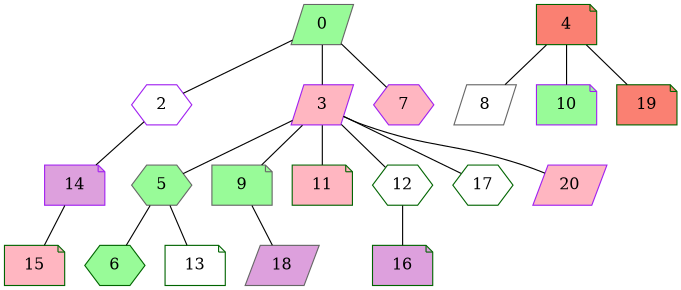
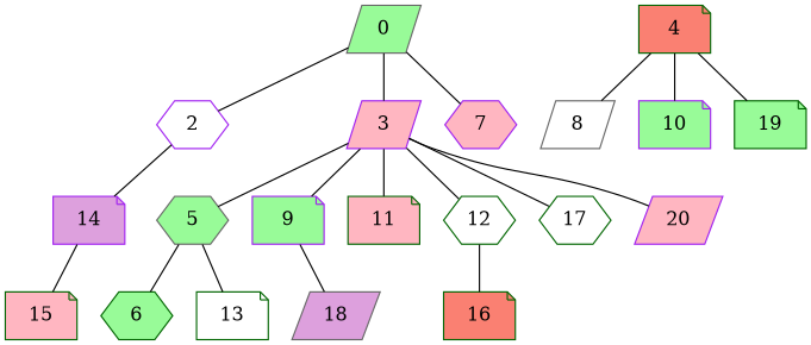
  graph {
    node [color=darkgreen fillcolor=palegreen shape=note style=filled]
    n1 [color=gray40 label=0 shape=parallelogram]
    2 [color=purple fillcolor=white shape=hexagon]
    3 [color=purple fillcolor=lightpink shape=parallelogram]
    7 [color=purple fillcolor=lightpink shape=hexagon]
    14 [color=purple fillcolor=plum]
    5 [color=gray40 shape=hexagon]
-   9 [color=gray40]
+   9 [color=purple]
    11 [fillcolor=lightpink]
    12 [fillcolor=white shape=hexagon]
    17 [fillcolor=white shape=hexagon]
    20 [color=purple fillcolor=lightpink shape=parallelogram]
    15 [fillcolor=lightpink]
    4 [fillcolor=salmon]
    8 [color=gray40 fillcolor=white shape=parallelogram]
    10 [color=purple]
-   19 [fillcolor=salmon]
+   19
    6 [shape=hexagon]
    13 [fillcolor=white]
    18 [color=gray40 fillcolor=plum shape=parallelogram]
-   16 [fillcolor=plum]
+   16 [fillcolor=salmon]
    n1 -- 2
    n1 -- 3
    n1 -- 7
    2 -- 14
    3 -- 5
    3 -- 9
    3 -- 11
    3 -- 12
    3 -- 17
    3 -- 20
    14 -- 15
    5 -- 6
    5 -- 13
    9 -- 18
    12 -- 16
    4 -- 8
    4 -- 10
    4 -- 19
  }
